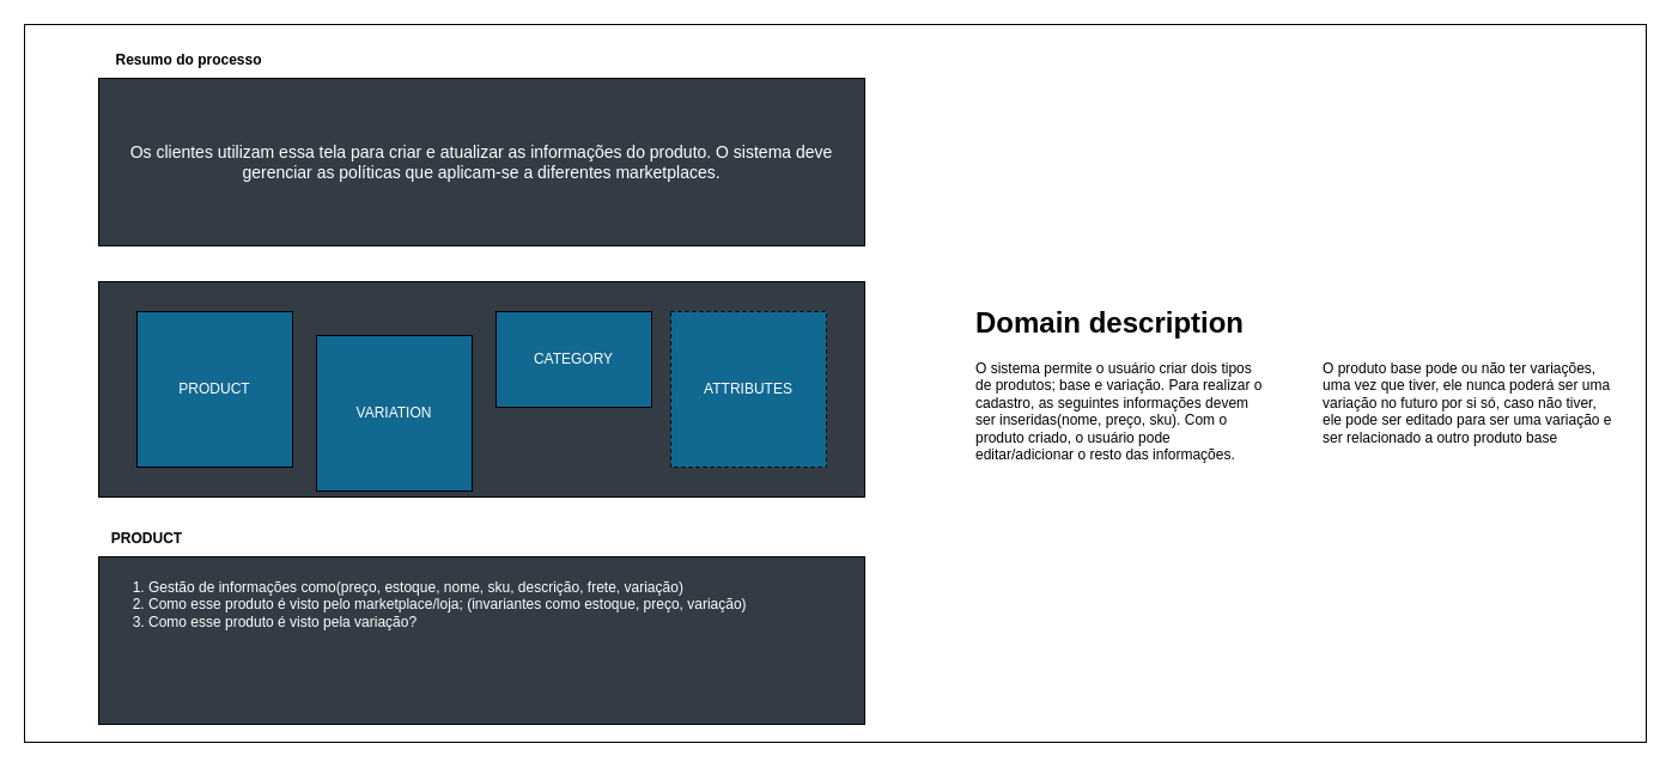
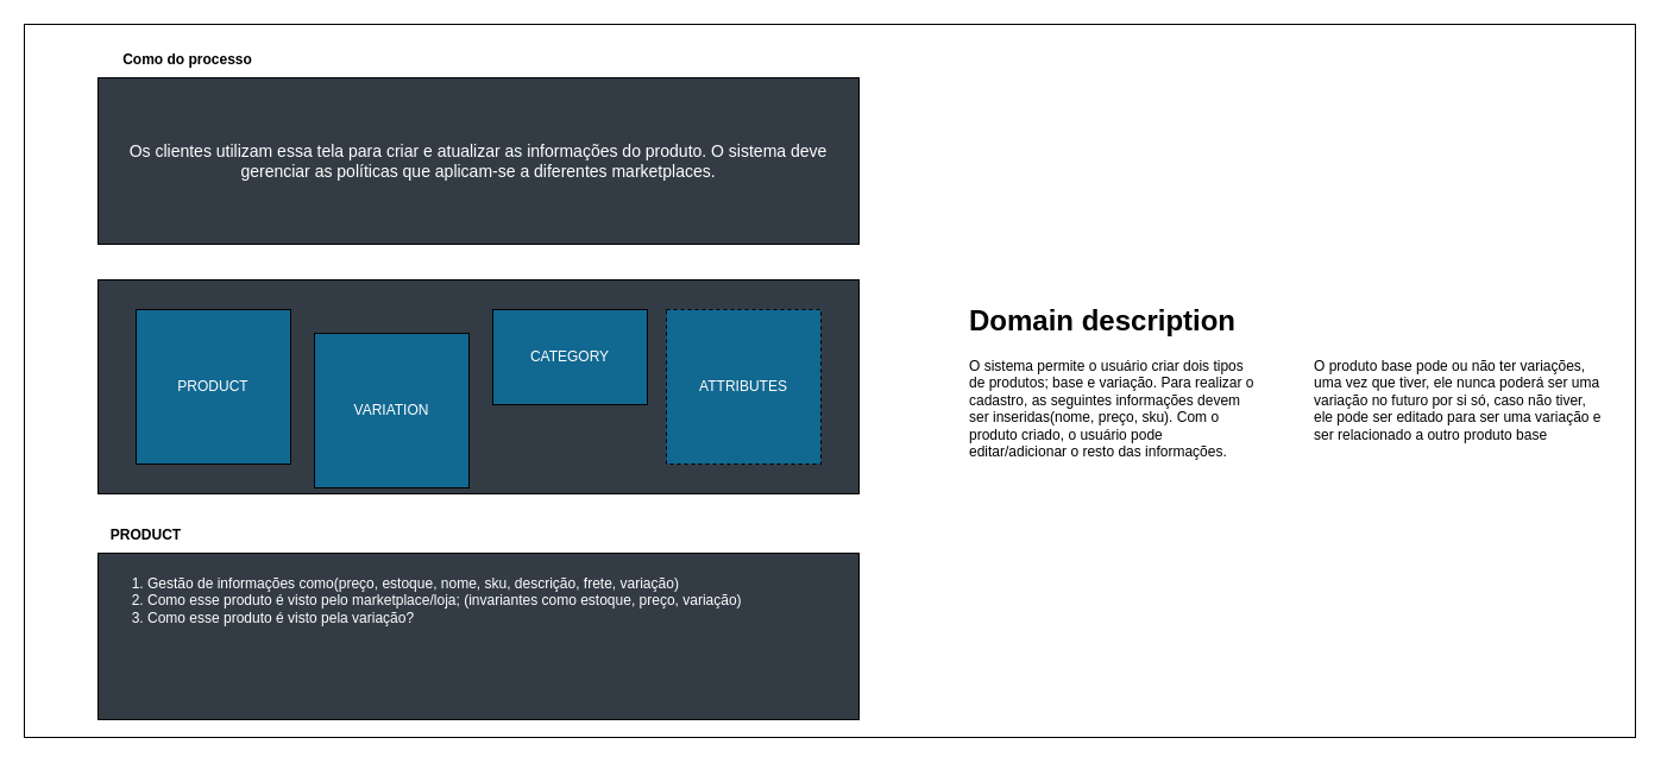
  <mxCell id="0" />
  <mxCell id="1" parent="0" />
  <mxCell id="2" value="" style="rounded=0;whiteSpace=wrap;html=1;fontSize=20;fillColor=none;" parent="1" vertex="1"><mxGeometry x="20" y="20" width="1355" height="600" as="geometry" /></mxCell>
  <mxCell id="3" value="&lt;font style=&quot;font-size: 14px;&quot;&gt;Os clientes utilizam essa tela para criar e atualizar as informações do produto. O sistema deve gerenciar as políticas que aplicam-se a diferentes marketplaces.&lt;br&gt;&lt;/font&gt;" style="rounded=0;whiteSpace=wrap;html=1;fillColor=#333C45;strokeColor=default;fontColor=#ffffff;" parent="1" vertex="1"><mxGeometry x="82" y="65" width="640" height="140" as="geometry" /></mxCell>
- <mxCell id="4" value="Resumo do processo" style="text;html=1;align=center;verticalAlign=middle;resizable=0;points=[];autosize=1;strokeColor=none;fillColor=none;fontStyle=1" parent="1" vertex="1"><mxGeometry x="82" y="35" width="150" height="30" as="geometry" /></mxCell>
+ <mxCell id="4" value="Como do processo" style="text;html=1;align=center;verticalAlign=middle;resizable=0;points=[];autosize=1;strokeColor=none;fillColor=none;fontStyle=1" parent="1" vertex="1"><mxGeometry x="82" y="35" width="150" height="30" as="geometry" /></mxCell>
  <mxCell id="5" value="" style="rounded=0;whiteSpace=wrap;html=1;fillColor=#333C45;strokeColor=default;fontColor=#ffffff;" parent="1" vertex="1"><mxGeometry x="82" y="235" width="640" height="180" as="geometry" /></mxCell>
  <mxCell id="6" value="PRODUCT" style="whiteSpace=wrap;html=1;aspect=fixed;labelBackgroundColor=none;strokeColor=default;fillColor=#116891;fontColor=#ffffff;gradientColor=none;" parent="1" vertex="1"><mxGeometry x="114" y="260" width="130" height="130" as="geometry" /></mxCell>
  <mxCell id="7" value="CATEGORY" style="whiteSpace=wrap;html=1;aspect=fixed;labelBackgroundColor=none;strokeColor=default;fillColor=#116891;fontColor=#ffffff;gradientColor=none;" parent="1" vertex="1"><mxGeometry x="414" y="260" width="130" height="80" as="geometry" /></mxCell>
  <mxCell id="8" value="ATTRIBUTES" style="whiteSpace=wrap;html=1;aspect=fixed;labelBackgroundColor=none;strokeColor=default;fillColor=#116891;fontColor=#ffffff;gradientColor=none;dashed=1;" parent="1" vertex="1"><mxGeometry x="560" y="260" width="130" height="130" as="geometry" /></mxCell>
  <mxCell id="9" value="&lt;ol&gt;&lt;li&gt;Gestão de informações como(preço, estoque, nome, sku, descrição, frete, variação)&lt;/li&gt;&lt;li&gt;Como esse produto é visto pelo marketplace/loja; (invariantes como estoque, preço, variação)&lt;/li&gt;&lt;li&gt;Como esse produto é visto pela variação?&lt;br&gt;&lt;/li&gt;&lt;/ol&gt;" style="rounded=0;whiteSpace=wrap;fillColor=#333C45;strokeColor=default;fontColor=#ffffff;align=left;verticalAlign=top;html=1;" parent="1" vertex="1"><mxGeometry x="82" y="465" width="640" height="140" as="geometry" /></mxCell>
  <mxCell id="10" value="PRODUCT" style="text;html=1;align=center;verticalAlign=middle;resizable=0;points=[];autosize=1;strokeColor=none;fillColor=none;fontStyle=1" parent="1" vertex="1"><mxGeometry x="82" y="435" width="80" height="30" as="geometry" /></mxCell>
  <mxCell id="11" value="VARIATION" style="whiteSpace=wrap;html=1;aspect=fixed;labelBackgroundColor=none;strokeColor=default;fillColor=#116891;fontColor=#ffffff;gradientColor=none;" parent="1" vertex="1"><mxGeometry x="264" y="280" width="130" height="130" as="geometry" /></mxCell>
  <mxCell id="12" value="&lt;h1&gt;Domain description&lt;br&gt;&lt;/h1&gt;&lt;p&gt;O sistema permite o usuário criar dois tipos de produtos; base e variação. Para realizar o cadastro, as seguintes informações devem ser inseridas(nome, preço, sku). Com o produto criado, o usuário pode editar/adicionar o resto das informações.&lt;br&gt;&lt;/p&gt;" style="text;html=1;strokeColor=none;fillColor=none;spacing=5;spacingTop=-20;whiteSpace=wrap;overflow=hidden;rounded=0;" parent="1" vertex="1"><mxGeometry x="810" y="250" width="250" height="160" as="geometry" /></mxCell>
  <mxCell id="13" value="&lt;h1&gt;&amp;nbsp;&lt;br&gt;&lt;/h1&gt;&lt;p&gt;O produto base pode ou não ter variações, uma vez que tiver, ele nunca poderá ser uma variação no futuro por si só, caso não tiver, ele pode ser editado para ser uma variação e ser relacionado a outro produto base&lt;br&gt;&lt;/p&gt;" style="text;html=1;strokeColor=none;fillColor=none;spacing=5;spacingTop=-20;whiteSpace=wrap;overflow=hidden;rounded=0;" parent="1" vertex="1"><mxGeometry x="1100" y="250" width="250" height="160" as="geometry" /></mxCell>
